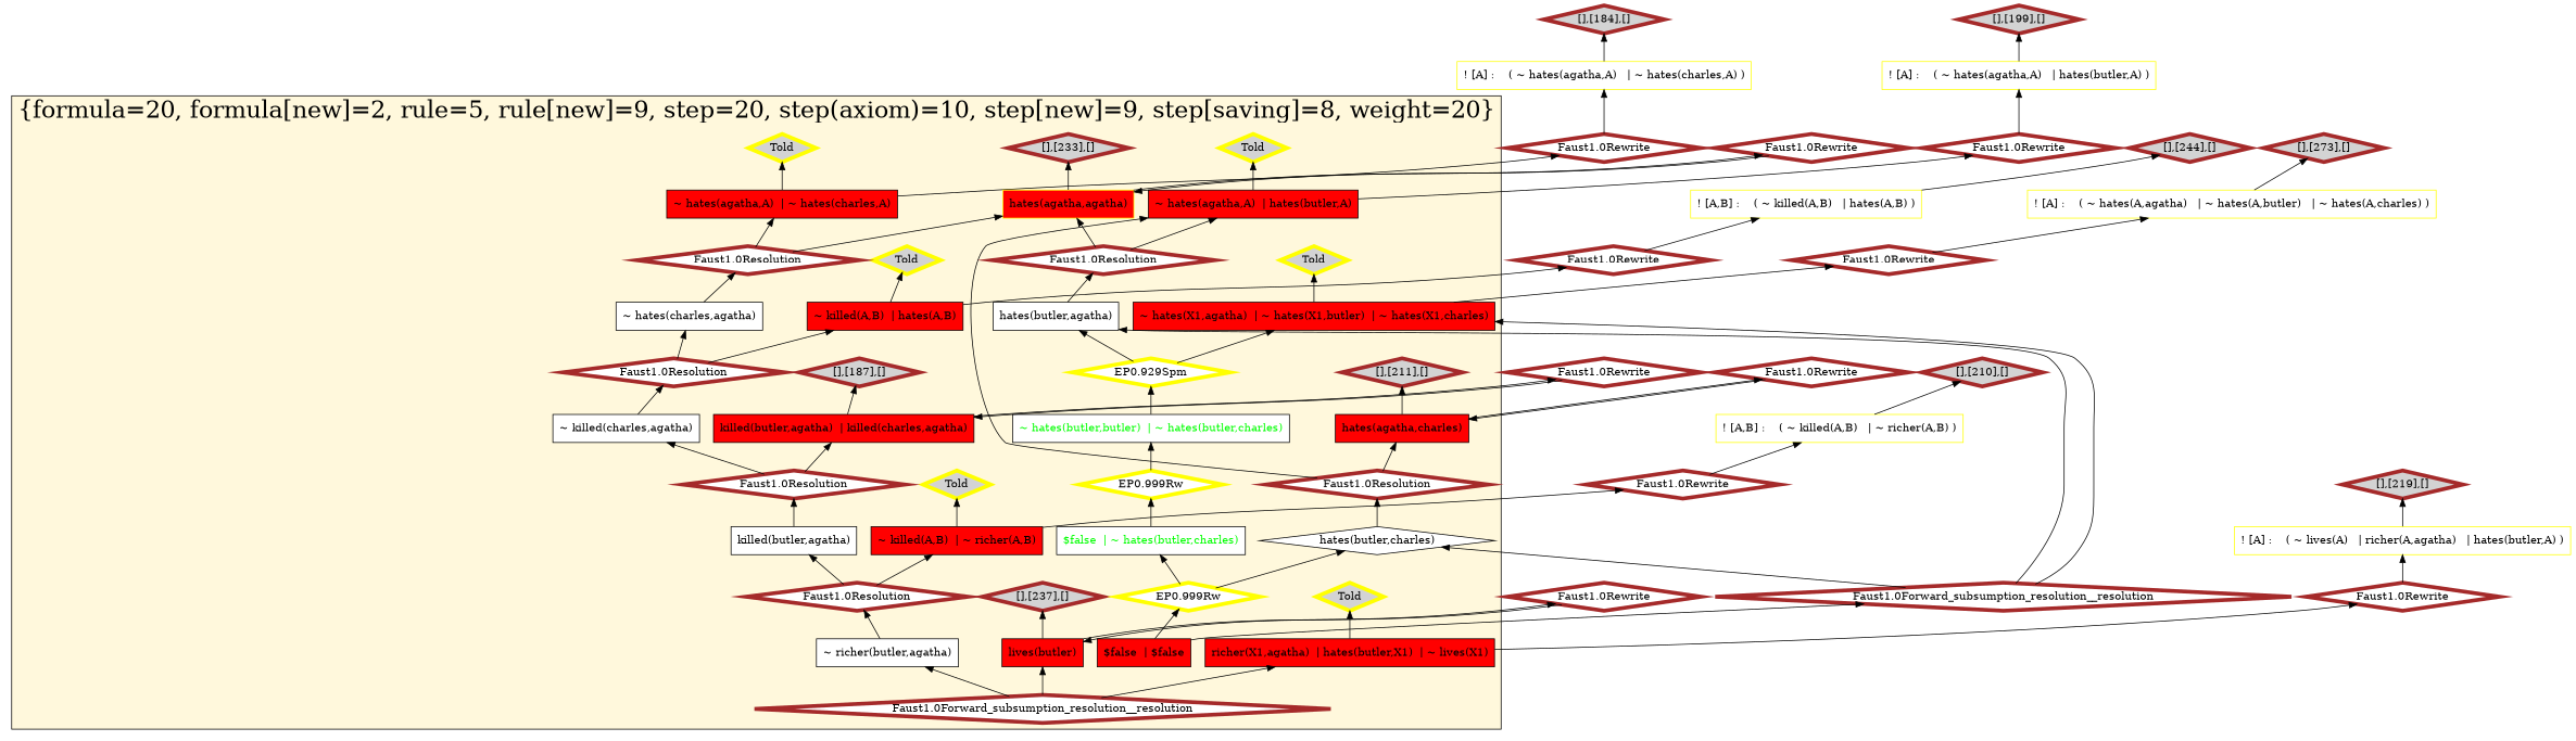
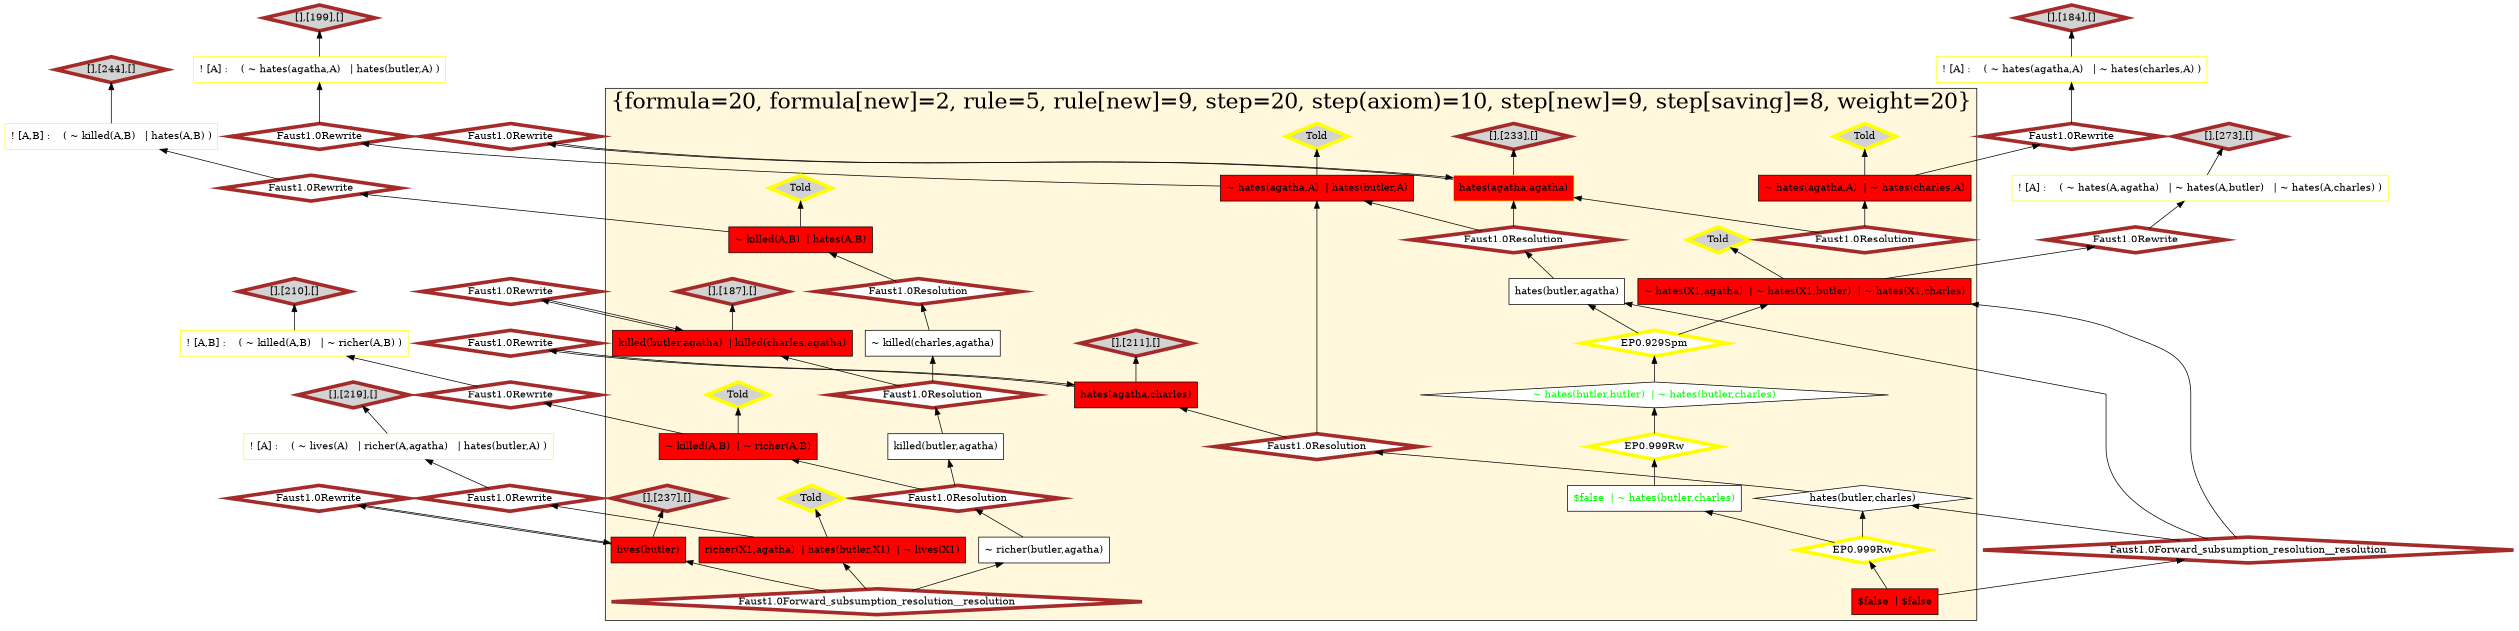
  digraph {
    rankdir=BT
    node [color=brown fillcolor=white shape=diamond style=filled penwidth=5]
    n1 [color=black fillcolor=red label="~ hates(agatha,A)  | ~ hates(charles,A)" shape=box penwidth=""]
    n2 [color=black label="hates(butler,agatha)" shape=box penwidth=""]
    n3 [color=black fillcolor=red label="~ killed(A,B)  | ~ richer(A,B)" shape=box penwidth=""]
    n4 [color=black label="~ richer(butler,agatha)" shape=box penwidth=""]
    n5 [color=black fillcolor=red label="lives(butler)" shape=box penwidth=""]
    n6 [color=black label="hates(butler,charles)" penwidth=""]
-   n7 [color=black fontcolor=green label="~ hates(butler,butler)  | ~ hates(butler,charles)" shape=box penwidth=""]
+   n7 [color=black fontcolor=green label="~ hates(butler,butler)  | ~ hates(butler,charles)" penwidth=""]
    n8 [color=black fillcolor=red label="$false  | $false" shape=box penwidth=""]
    n9 [color=black fillcolor=red label="~ hates(X1,agatha)  | ~ hates(X1,butler)  | ~ hates(X1,charles)" shape=box penwidth=""]
    n10 [color=black fillcolor=red label="~ hates(agatha,A)  | hates(butler,A)" shape=box penwidth=""]
    n11 [color=yellow fillcolor=red label="hates(agatha,agatha)" shape=box penwidth=""]
    n12 [color=black label="~ killed(charles,agatha)" shape=box penwidth=""]
    n13 [color=black fillcolor=red label="~ killed(A,B)  | hates(A,B)" shape=box penwidth=""]
-   n14 [color=black label="~ hates(charles,agatha)" shape=box penwidth=""]
    n15 [color=black fontcolor=green label="$false  | ~ hates(butler,charles)" shape=box penwidth=""]
    n16 [color=black fillcolor=red label="killed(butler,agatha)  | killed(charles,agatha)" shape=box penwidth=""]
    n17 [color=black fillcolor=red label="richer(X1,agatha)  | hates(butler,X1)  | ~ lives(X1)" shape=box penwidth=""]
    n18 [color=black label="killed(butler,agatha)" shape=box penwidth=""]
    n19 [color=black fillcolor=red label="hates(agatha,charles)" shape=box penwidth=""]
    n20 [color=yellow fillcolor=lightgrey label=Told]
    n21 [label="Faust1.0Resolution"]
    n22 [color=yellow fillcolor=lightgrey label=Told]
    n23 [label="Faust1.0Resolution"]
    n24 [color=yellow label="EP0.929Spm"]
    n25 [fillcolor=lightgrey label="[],[237],[]"]
    n26 [label="Faust1.0Resolution"]
    n27 [color=yellow fillcolor=lightgrey label=Told]
    n28 [color=yellow fillcolor=lightgrey label=Told]
    n29 [label="Faust1.0Resolution"]
    n30 [label="Faust1.0Resolution"]
    n31 [color=yellow label="EP0.999Rw"]
    n32 [fillcolor=lightgrey label="[],[211],[]"]
    n33 [fillcolor=lightgrey label="[],[187],[]"]
    n34 [fillcolor=lightgrey label="[],[233],[]"]
    n35 [label="Faust1.0Resolution"]
    n36 [color=yellow fillcolor=lightgrey label=Told]
    n37 [color=yellow label="EP0.999Rw"]
    n38 [color=yellow fillcolor=lightgrey label=Told]
    n39 [label="Faust1.0Forward_subsumption_resolution__resolution"]
    n40 [label="Faust1.0Rewrite"]
    n41 [label="Faust1.0Rewrite"]
    n42 [label="Faust1.0Rewrite"]
    n43 [label="Faust1.0Forward_subsumption_resolution__resolution"]
    n44 [label="Faust1.0Rewrite"]
    n45 [label="Faust1.0Rewrite"]
    n46 [label="Faust1.0Rewrite"]
    n47 [label="Faust1.0Rewrite"]
    n48 [label="Faust1.0Rewrite"]
    n49 [label="Faust1.0Rewrite"]
    n50 [label="Faust1.0Rewrite"]
    n51 [color=yellow label="! [A] :    ( ~ hates(agatha,A)   | ~ hates(charles,A) )" shape=box penwidth=""]
    n52 [color=yellow label="! [A,B] :    ( ~ killed(A,B)   | ~ richer(A,B) )" shape=box penwidth=""]
    n53 [color=yellow label="! [A] :    ( ~ lives(A)   | richer(A,agatha)   | hates(butler,A) )" shape=box penwidth=""]
    n54 [fillcolor=lightgrey label="[],[219],[]"]
    n55 [color=yellow label="! [A] :    ( ~ hates(agatha,A)   | hates(butler,A) )" shape=box penwidth=""]
    n56 [fillcolor=lightgrey label="[],[199],[]"]
    n57 [color=yellow label="! [A] :    ( ~ hates(A,agatha)   | ~ hates(A,butler)   | ~ hates(A,charles) )" shape=box penwidth=""]
    n58 [color=yellow label="! [A,B] :    ( ~ killed(A,B)   | hates(A,B) )" shape=box penwidth=""]
    n59 [fillcolor=lightgrey label="[],[273],[]"]
    n60 [fillcolor=lightgrey label="[],[184],[]"]
    n61 [fillcolor=lightgrey label="[],[244],[]"]
    n62 [fillcolor=lightgrey label="[],[210],[]"]
    subgraph cluster_1 {
      fillcolor=cornsilk
      fontsize=30
      label="{formula=20, formula[new]=2, rule=5, rule[new]=9, step=20, step(axiom)=10, step[new]=9, step[saving]=8, weight=20}"
      labelloc=b
      style=filled
      n1
      n2
      n3
      n4
      n5
      n6
      n7
      n8
      n9
      n10
      n11
      n12
      n13
-     n14
      n15
      n16
      n17
      n18
      n19
      n20
      n21
      n22
      n23
      n24
      n25
      n26
      n27
      n28
      n29
      n30
      n31
      n32
      n33
      n34
      n35
      n36
      n37
      n38
      n39
    }
    n1 -> n20
    n1 -> n40
    n2 -> n23
    n3 -> n38
    n3 -> n41
    n4 -> n35
    n5 -> n25
    n5 -> n42
    n6 -> n26
    n7 -> n24
    n8 -> n31
    n8 -> n43
    n9 -> n22
    n9 -> n44
    n10 -> n36
    n10 -> n45
    n11 -> n34
    n11 -> n46
    n12 -> n29
    n13 -> n28
    n13 -> n47
-   n14 -> n30
    n15 -> n37
    n16 -> n33
    n16 -> n48
    n17 -> n27
    n17 -> n49
    n18 -> n21
    n19 -> n32
    n19 -> n50
    n21 -> n12
    n21 -> n16
    n23 -> n10
    n23 -> n11
    n24 -> n2
    n24 -> n9
    n26 -> n10
    n26 -> n19
    n29 -> n13
-   n29 -> n14
    n30 -> n1
    n30 -> n11
    n31 -> n6
    n31 -> n15
    n35 -> n3
    n35 -> n18
    n37 -> n7
    n39 -> n4
    n39 -> n5
    n39 -> n17
    n40 -> n51
    n41 -> n52
    n42 -> n5
    n43 -> n2
    n43 -> n6
    n43 -> n9
    n44 -> n57
    n45 -> n55
    n46 -> n11
    n47 -> n58
    n48 -> n16
    n49 -> n53
    n50 -> n19
    n51 -> n60
    n52 -> n62
    n53 -> n54
    n55 -> n56
    n57 -> n59
    n58 -> n61
  }
